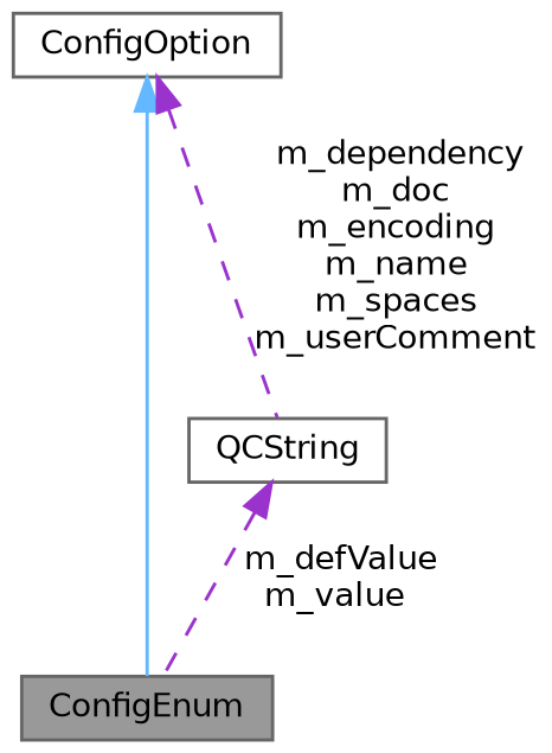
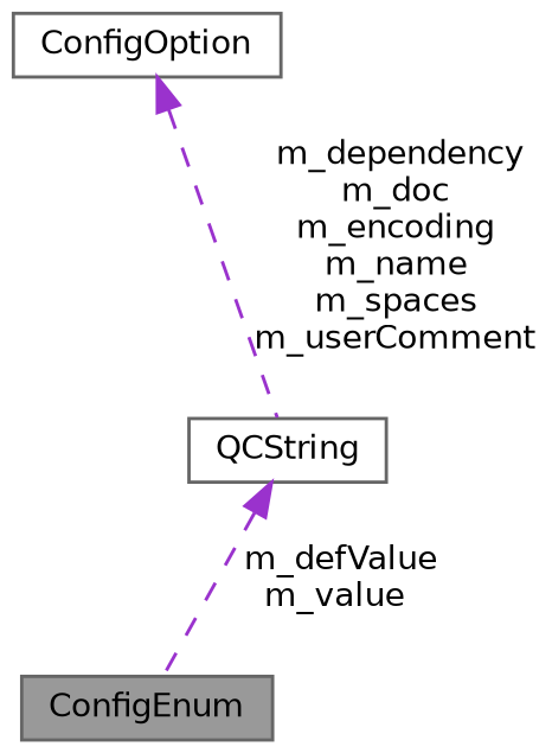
  digraph {
    node [color=gray40 fillcolor=white fontname=Helvetica fontsize=10 shape=box style=filled]
    edge [color=darkorchid3 dir=back fontname=Helvetica fontsize=10 labelfontname=Helvetica labelfontsize=10 style=dashed]
    n1 [fillcolor=grey60 fontcolor=black height=0.2 label=ConfigEnum width=0.4]
    n2 [height=0.2 label=ConfigOption width=0.4]
    n3 [height=0.2 label=QCString width=0.4]
-   n2 -> n1 [color=steelblue1 style=solid]
    n2 -> n3 [label=" m_dependency\nm_doc\nm_encoding\nm_name\nm_spaces\nm_userComment"]
    n3 -> n1 [label=" m_defValue\nm_value"]
  }
